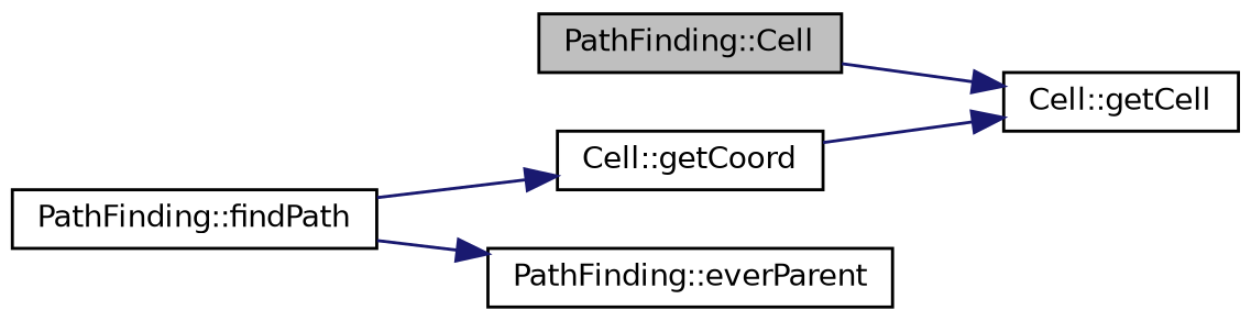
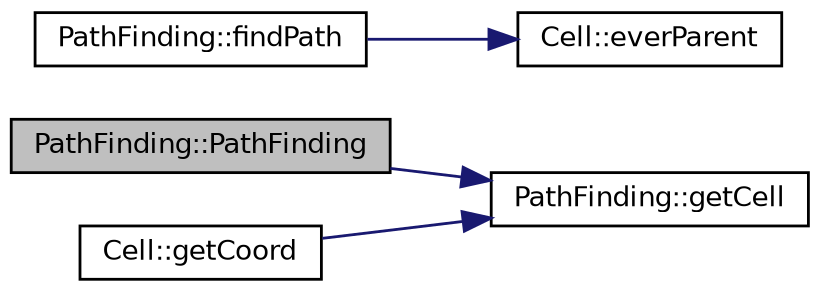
  digraph {
    rankdir=LR
    node [color=black fillcolor=white fontname=Helvetica fontsize=10 shape=record style=filled]
    edge [color=midnightblue fontname=Helvetica fontsize=10 labelfontname=Helvetica labelfontsize=10 style=solid]
-   n1 [fillcolor=grey75 fontcolor=black height=0.2 label="PathFinding::Cell" width=0.4]
-   n2 [height=0.2 label="Cell::getCell" width=0.4]
+   n1 [fillcolor=grey75 fontcolor=black height=0.2 label="PathFinding::PathFinding" width=0.4]
+   n2 [height=0.2 label="PathFinding::getCell" width=0.4]
    n3 [height=0.2 label="PathFinding::findPath" width=0.4]
    n4 [height=0.2 label="Cell::getCoord" width=0.4]
-   n5 [height=0.2 label="PathFinding::everParent" width=0.4]
+   n5 [height=0.2 label="Cell::everParent" width=0.4]
    n1 -> n2
-   n3 -> n4
    n3 -> n5
    n4 -> n2
  }
